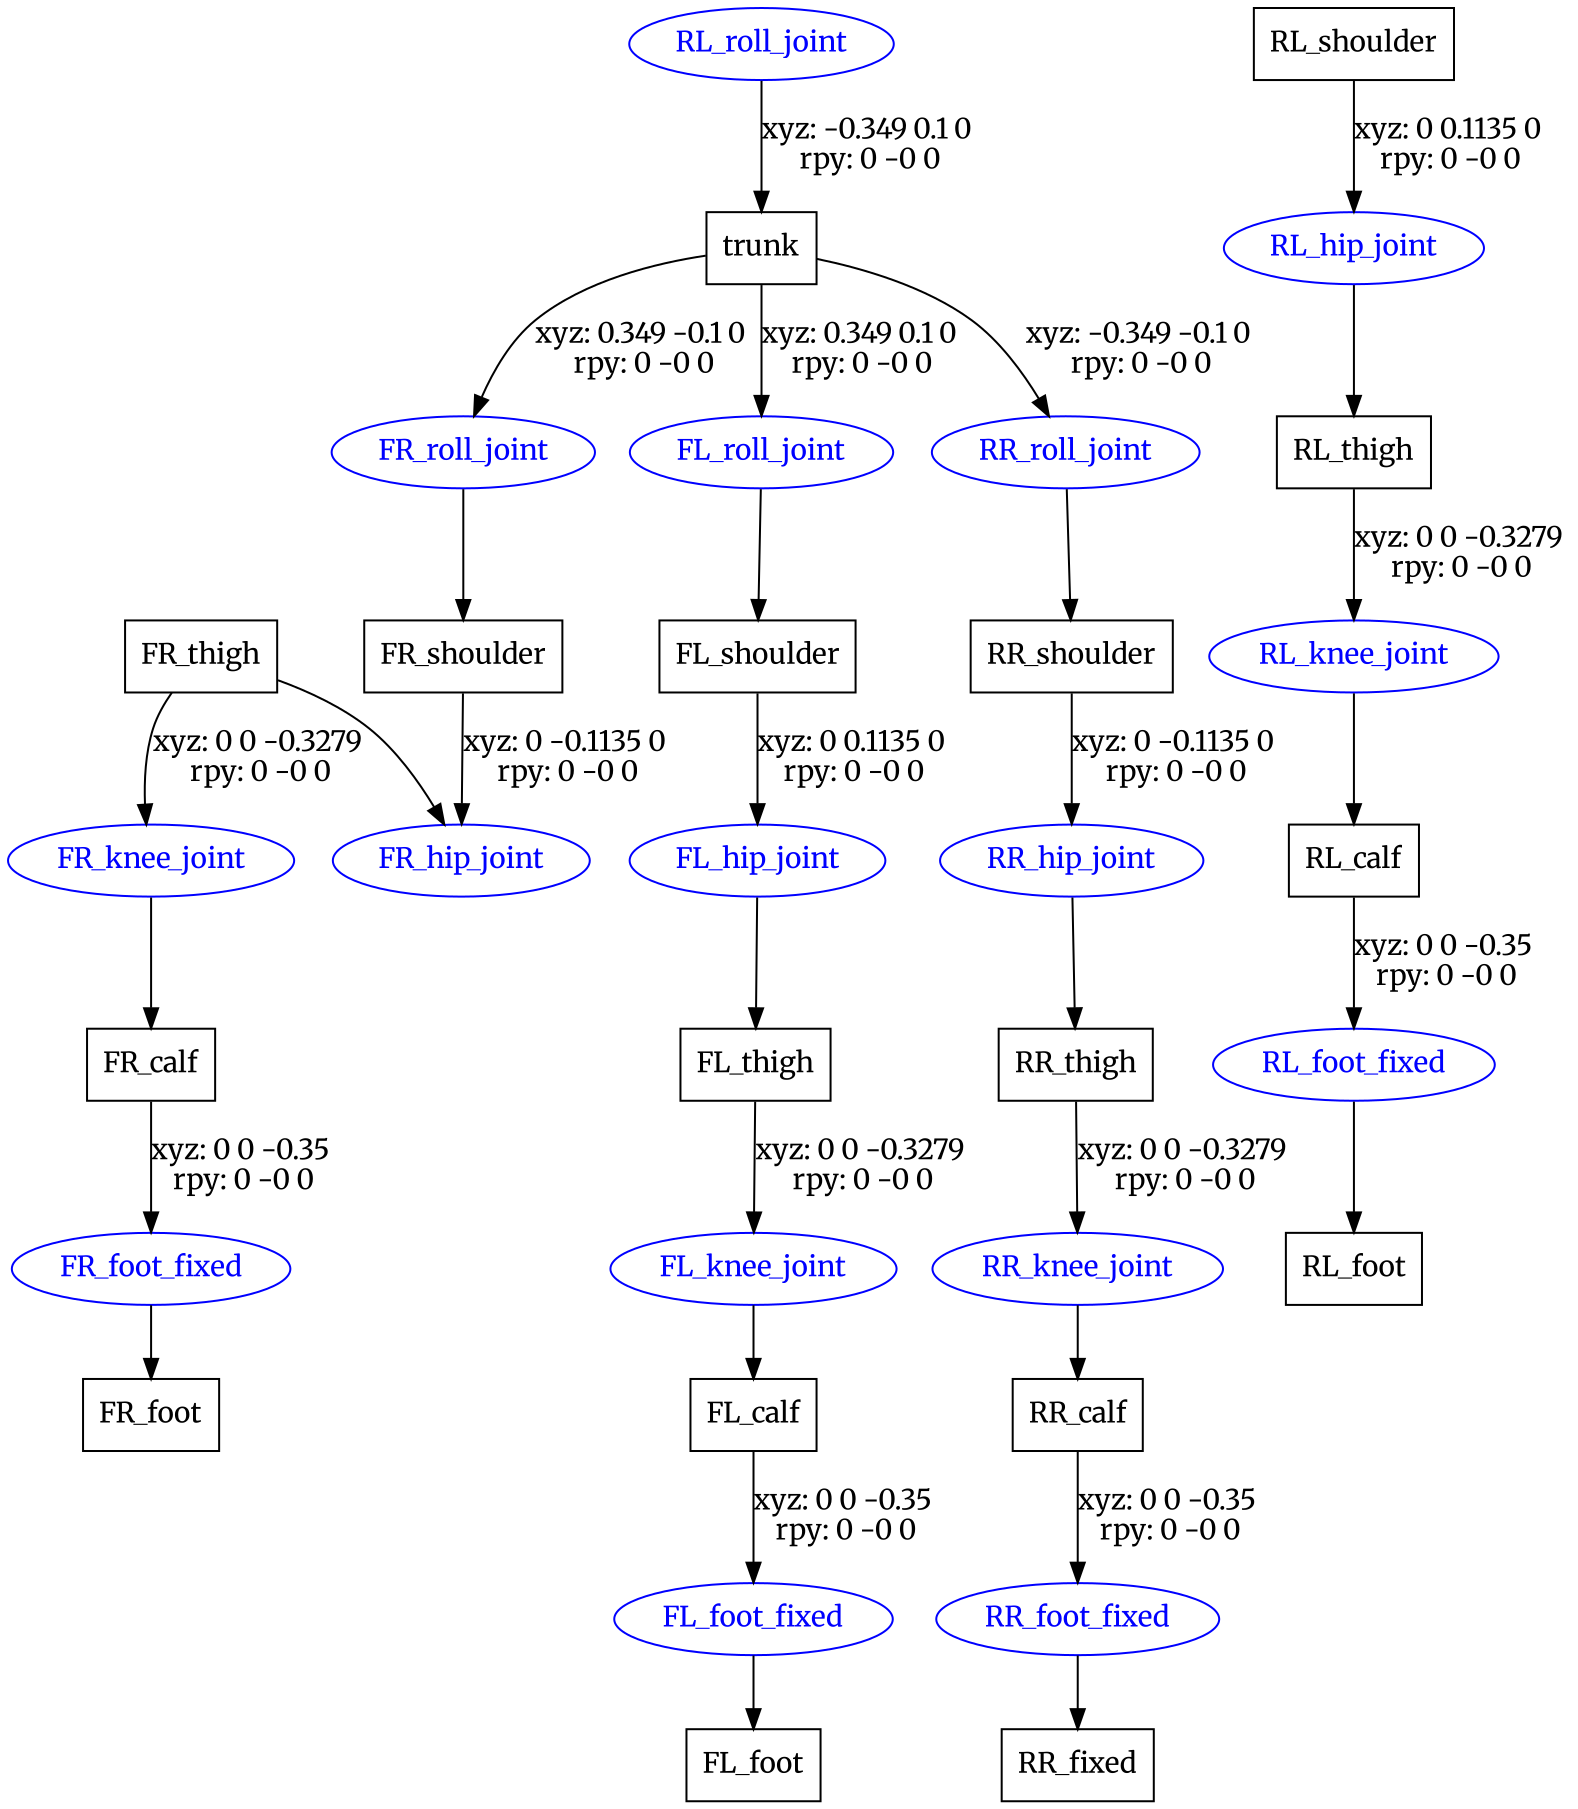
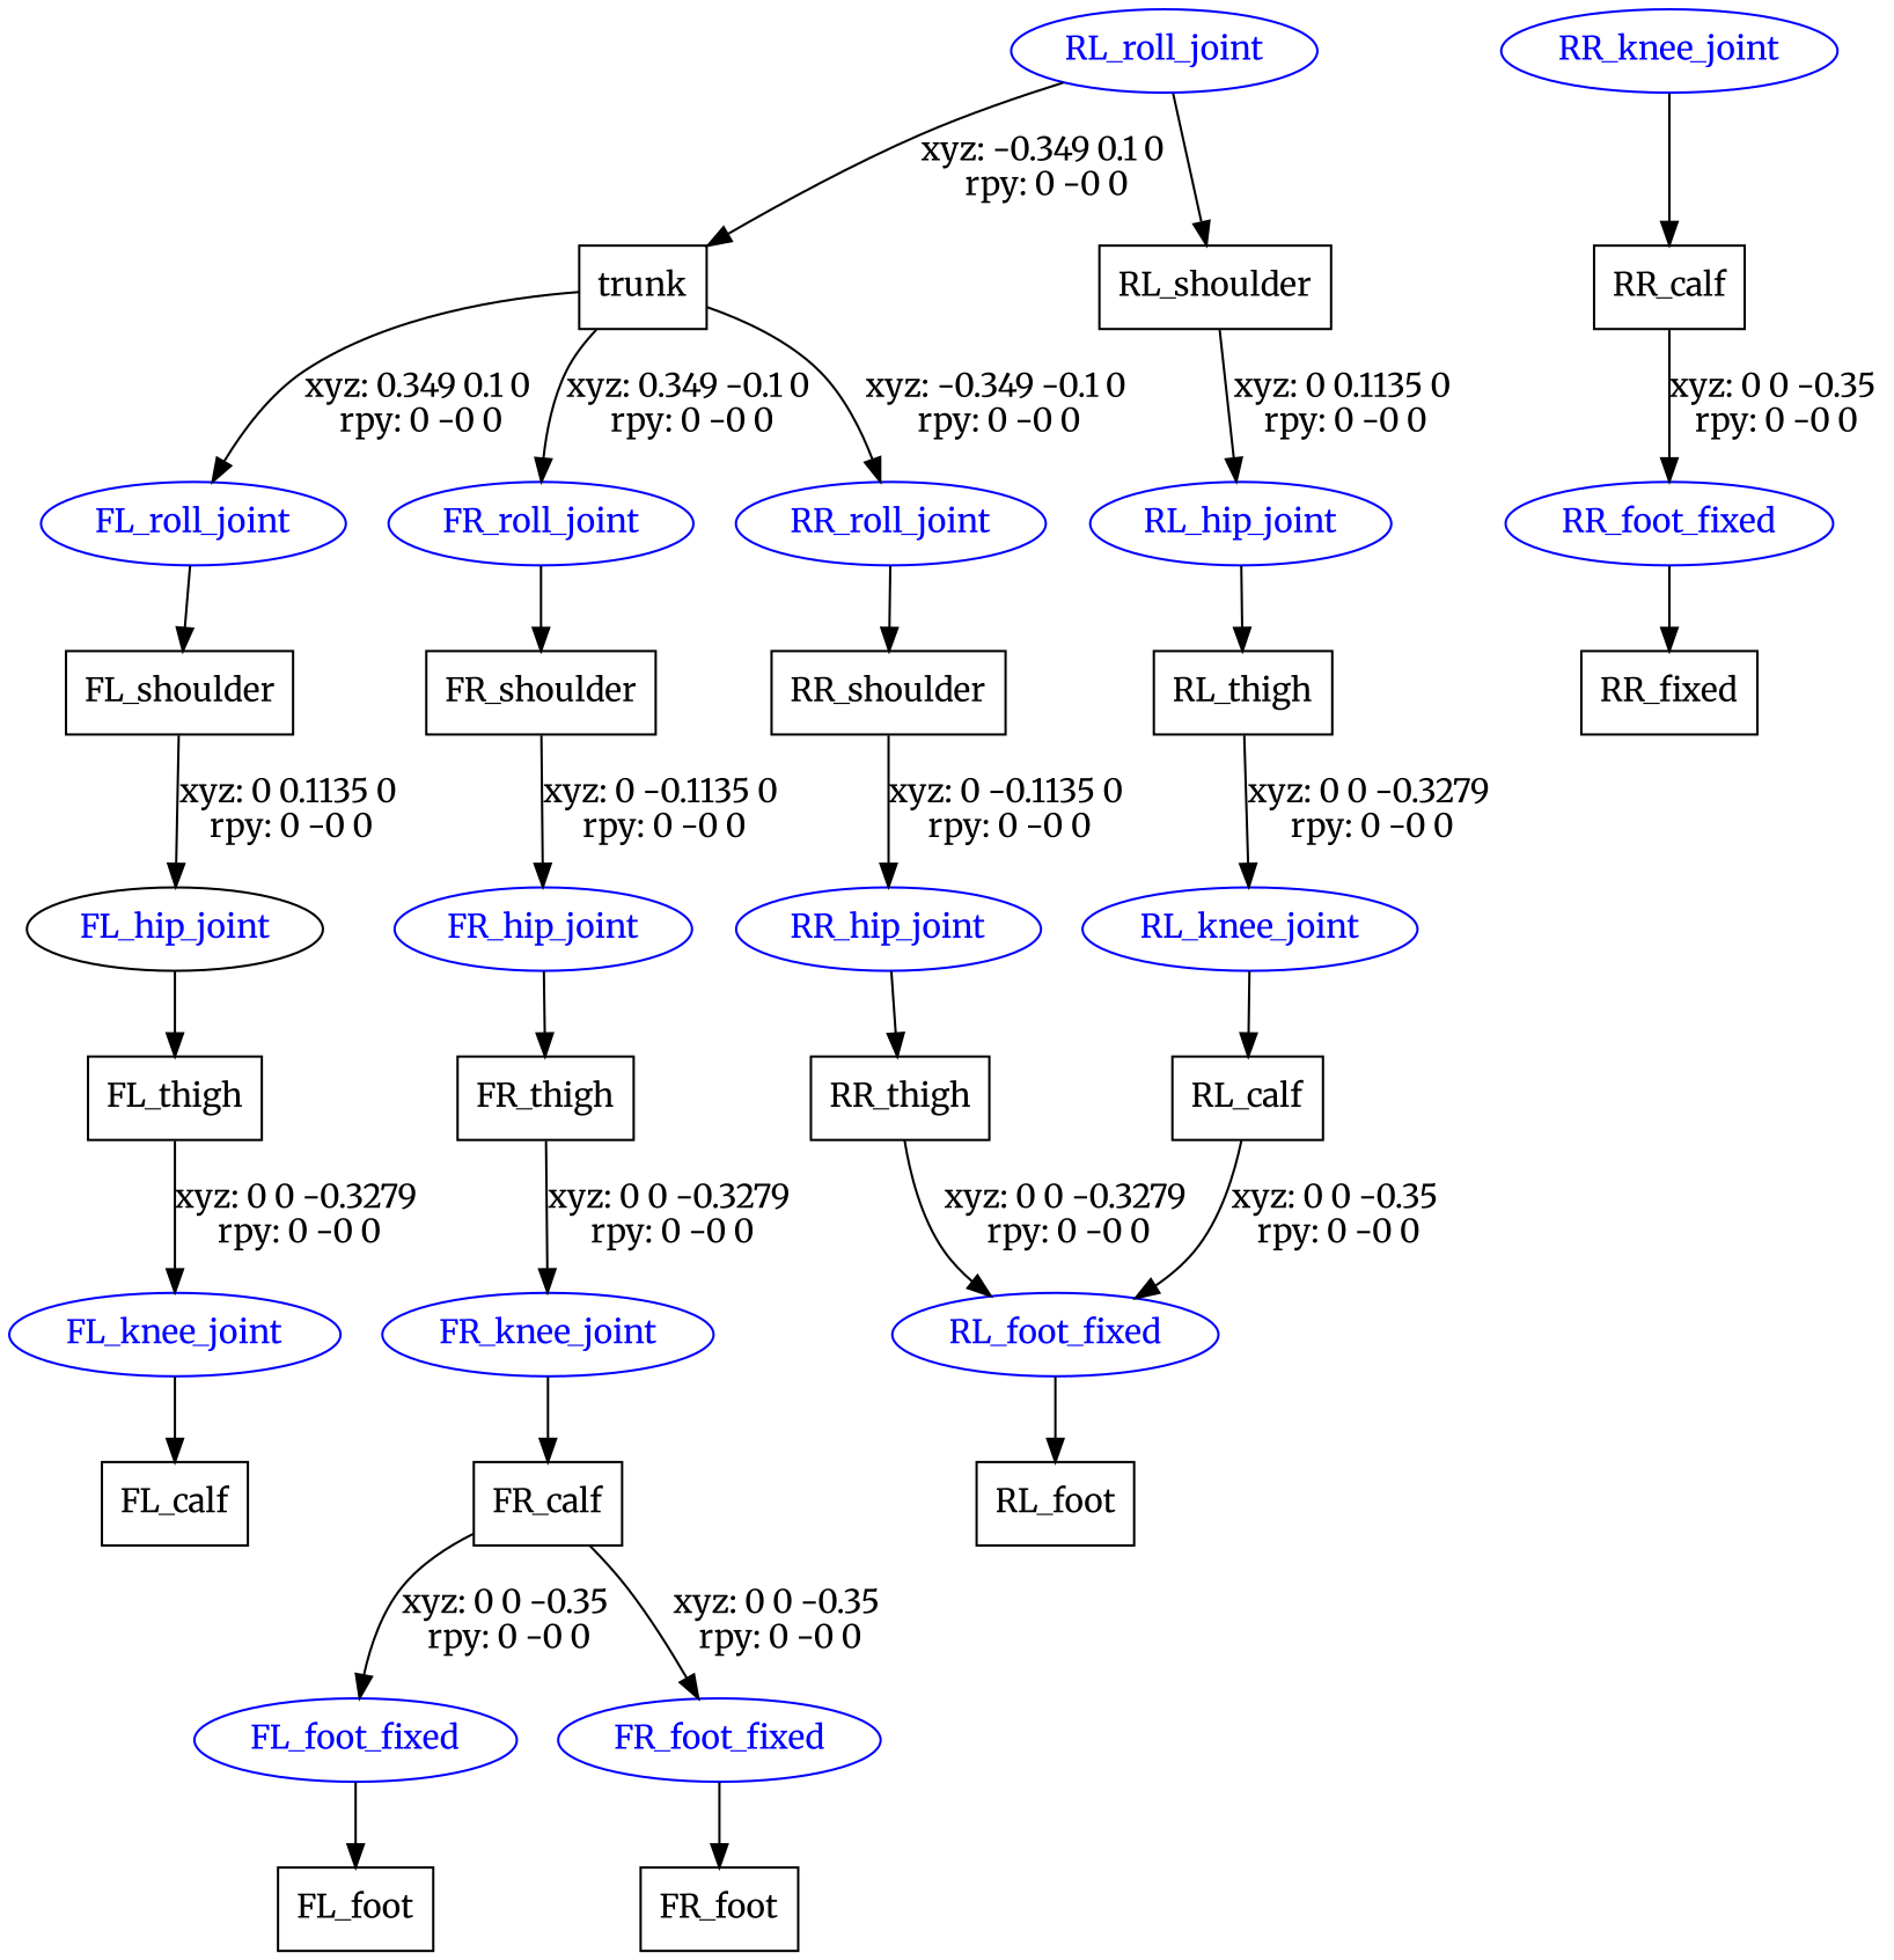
  digraph {
    fontname=Merriweather
    node [fontname=Merriweather shape=box]
    edge [fontname=Merriweather]
    n1 [label=trunk]
    FL_roll_joint [color=blue fontcolor=blue shape=ellipse]
    FR_roll_joint [color=blue fontcolor=blue shape=ellipse]
    RR_roll_joint [color=blue fontcolor=blue shape=ellipse]
    n5 [label=FL_shoulder]
    n6 [label=FR_shoulder]
    RL_roll_joint [color=blue fontcolor=blue shape=ellipse]
    n8 [label=RL_shoulder]
    n9 [label=RR_shoulder]
-   FL_hip_joint [color=blue fontcolor=blue shape=ellipse]
+   FL_hip_joint [color=black fontcolor=blue shape=ellipse]
    n11 [label=FL_thigh]
    FL_knee_joint [color=blue fontcolor=blue shape=ellipse]
    n13 [label=FL_calf]
    FL_foot_fixed [color=blue fontcolor=blue shape=ellipse]
    n15 [label=FL_foot]
    FR_hip_joint [color=blue fontcolor=blue shape=ellipse]
    n17 [label=FR_thigh]
    FR_knee_joint [color=blue fontcolor=blue shape=ellipse]
    n19 [label=FR_calf]
    FR_foot_fixed [color=blue fontcolor=blue shape=ellipse]
    n21 [label=FR_foot]
    RL_hip_joint [color=blue fontcolor=blue shape=ellipse]
    n23 [label=RL_thigh]
    RL_knee_joint [color=blue fontcolor=blue shape=ellipse]
    n25 [label=RL_calf]
    RL_foot_fixed [color=blue fontcolor=blue shape=ellipse]
    n27 [label=RL_foot]
    RR_hip_joint [color=blue fontcolor=blue shape=ellipse]
    n29 [label=RR_thigh]
    RR_knee_joint [color=blue fontcolor=blue shape=ellipse]
    n31 [label=RR_calf]
    RR_foot_fixed [color=blue fontcolor=blue shape=ellipse]
    n33 [label=RR_fixed]
    n1 -> FL_roll_joint [label="xyz: 0.349 0.1 0 \nrpy: 0 -0 0"]
    n1 -> FR_roll_joint [label="xyz: 0.349 -0.1 0 \nrpy: 0 -0 0"]
    n1 -> RR_roll_joint [label="xyz: -0.349 -0.1 0 \nrpy: 0 -0 0"]
    FL_roll_joint -> n5
    FR_roll_joint -> n6
    RR_roll_joint -> n9
    n5 -> FL_hip_joint [label="xyz: 0 0.1135 0 \nrpy: 0 -0 0"]
    n6 -> FR_hip_joint [label="xyz: 0 -0.1135 0 \nrpy: 0 -0 0"]
    RL_roll_joint -> n1 [label="xyz: -0.349 0.1 0 \nrpy: 0 -0 0"]
+   RL_roll_joint -> n8
    n8 -> RL_hip_joint [label="xyz: 0 0.1135 0 \nrpy: 0 -0 0"]
    n9 -> RR_hip_joint [label="xyz: 0 -0.1135 0 \nrpy: 0 -0 0"]
    FL_hip_joint -> n11
    n11 -> FL_knee_joint [label="xyz: 0 0 -0.3279 \nrpy: 0 -0 0"]
    FL_knee_joint -> n13
-   n13 -> FL_foot_fixed [label="xyz: 0 0 -0.35 \nrpy: 0 -0 0"]
+   n19 -> FL_foot_fixed [label="xyz: 0 0 -0.35 \nrpy: 0 -0 0"]
    FL_foot_fixed -> n15
-   n17 -> FR_hip_joint
+   FR_hip_joint -> n17
    n17 -> FR_knee_joint [label="xyz: 0 0 -0.3279 \nrpy: 0 -0 0"]
    FR_knee_joint -> n19
    n19 -> FR_foot_fixed [label="xyz: 0 0 -0.35 \nrpy: 0 -0 0"]
    FR_foot_fixed -> n21
    RL_hip_joint -> n23
    n23 -> RL_knee_joint [label="xyz: 0 0 -0.3279 \nrpy: 0 -0 0"]
    RL_knee_joint -> n25
    n25 -> RL_foot_fixed [label="xyz: 0 0 -0.35 \nrpy: 0 -0 0"]
    RL_foot_fixed -> n27
    RR_hip_joint -> n29
-   n29 -> RR_knee_joint [label="xyz: 0 0 -0.3279 \nrpy: 0 -0 0"]
+   n29 -> RL_foot_fixed [label="xyz: 0 0 -0.3279 \nrpy: 0 -0 0"]
    RR_knee_joint -> n31
    n31 -> RR_foot_fixed [label="xyz: 0 0 -0.35 \nrpy: 0 -0 0"]
    RR_foot_fixed -> n33
  }
